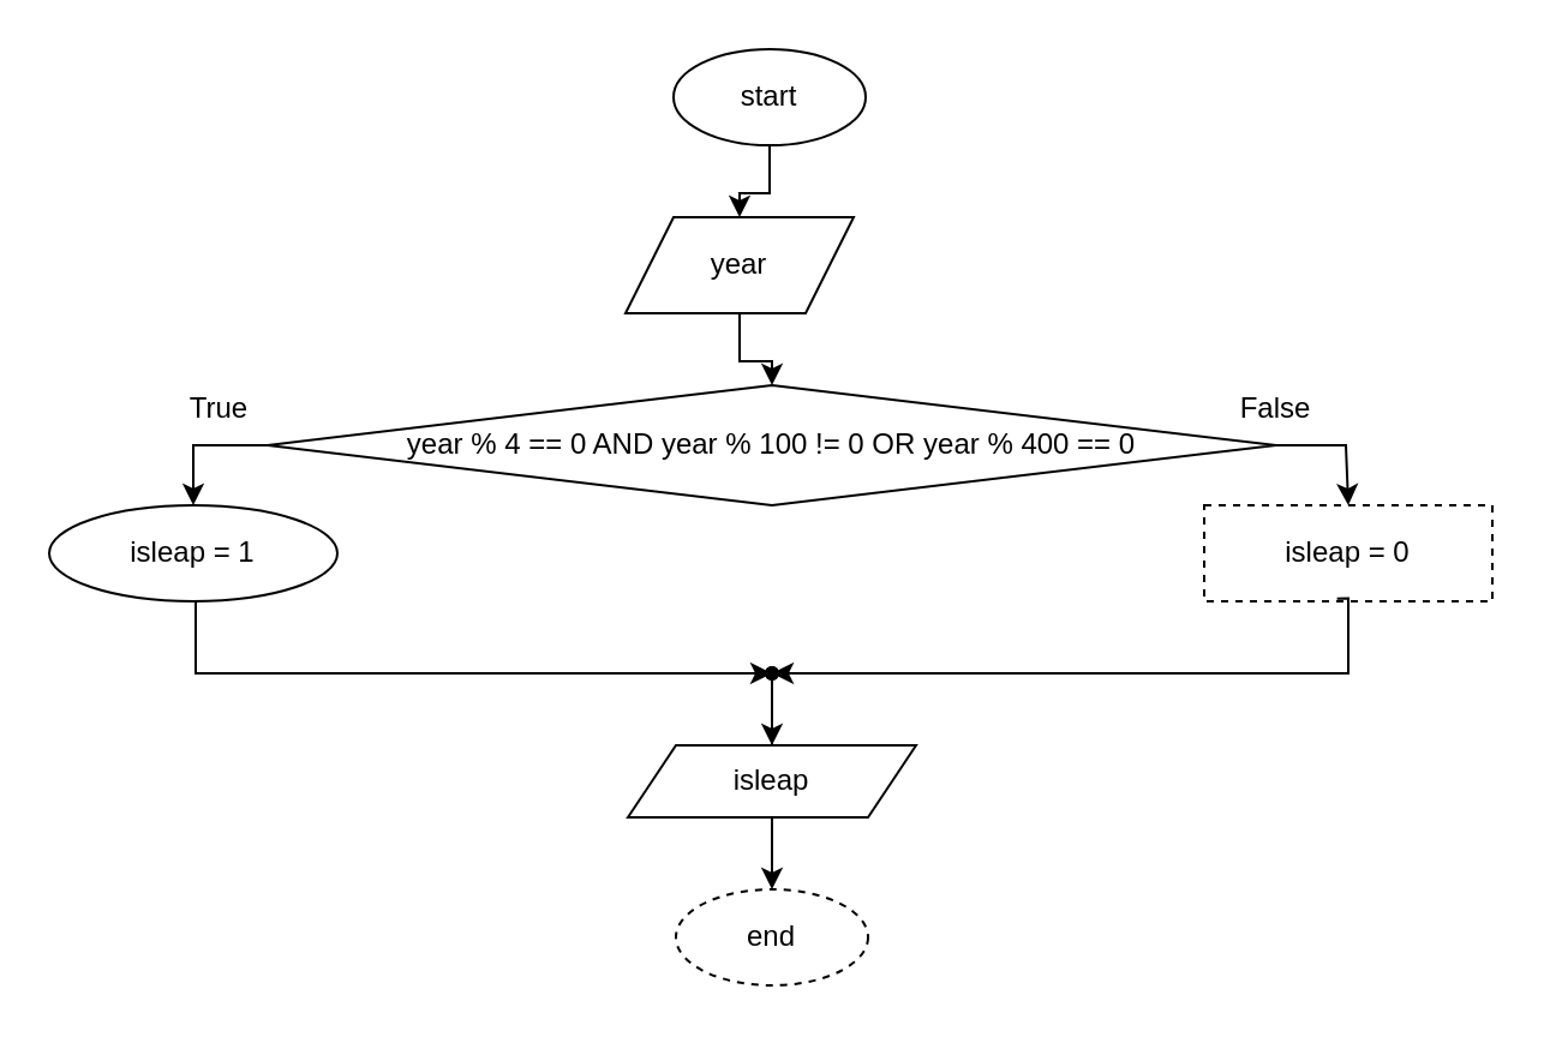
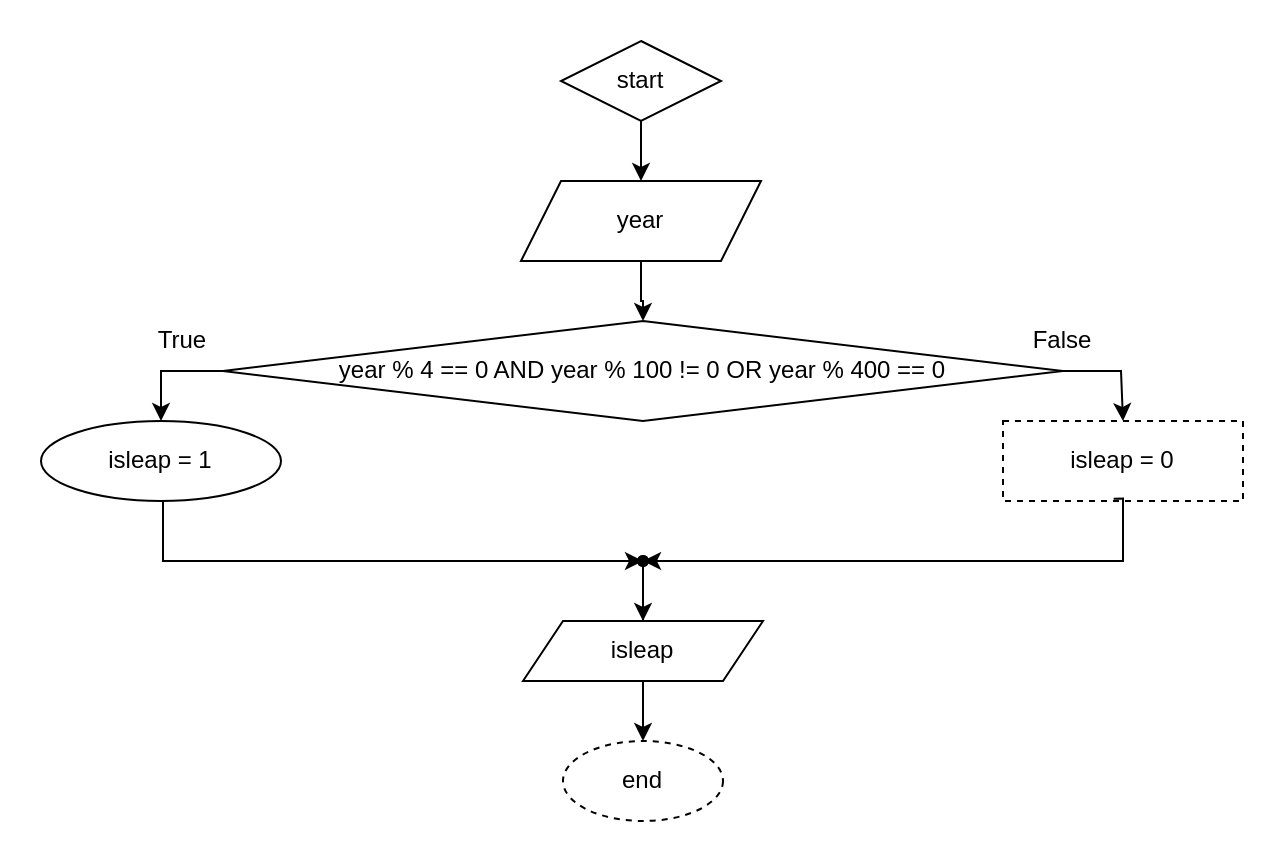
  <mxCell id="0" />
  <mxCell id="1" parent="0" />
  <mxCell id="2" value="" style="edgeStyle=orthogonalEdgeStyle;rounded=0;orthogonalLoop=1;jettySize=auto;html=1;" edge="1" parent="1" source="3" target="7"><mxGeometry relative="1" as="geometry" /></mxCell>
- <mxCell id="3" value="start" style="ellipse;whiteSpace=wrap;html=1;" vertex="1" parent="1"><mxGeometry x="280" y="20" width="80" height="40" as="geometry" /></mxCell>
+ <mxCell id="3" value="start" style="rhombus;whiteSpace=wrap;html=1;" vertex="1" parent="1"><mxGeometry x="280" y="20" width="80" height="40" as="geometry" /></mxCell>
  <mxCell id="4" value="" style="edgeStyle=orthogonalEdgeStyle;rounded=0;orthogonalLoop=1;jettySize=auto;html=1;" edge="1" parent="1" source="5" target="18"><mxGeometry relative="1" as="geometry"><Array as="points"><mxPoint x="81" y="280" /></Array></mxGeometry></mxCell>
  <mxCell id="5" value="isleap = 1" style="ellipse;whiteSpace=wrap;html=1;" vertex="1" parent="1"><mxGeometry x="20" y="210" width="120" height="40" as="geometry" /></mxCell>
  <mxCell id="6" value="" style="edgeStyle=orthogonalEdgeStyle;rounded=0;orthogonalLoop=1;jettySize=auto;html=1;" edge="1" parent="1" source="7" target="9"><mxGeometry relative="1" as="geometry" /></mxCell>
- <mxCell id="7" value="year" style="shape=parallelogram;perimeter=parallelogramPerimeter;whiteSpace=wrap;html=1;fixedSize=1;" vertex="1" parent="1"><mxGeometry x="260" y="90" width="95" height="40" as="geometry" /></mxCell>
+ <mxCell id="7" value="year" style="shape=parallelogram;perimeter=parallelogramPerimeter;whiteSpace=wrap;html=1;fixedSize=1;" vertex="1" parent="1"><mxGeometry x="260" y="90" width="120" height="40" as="geometry" /></mxCell>
  <mxCell id="8" value="" style="edgeStyle=orthogonalEdgeStyle;rounded=0;orthogonalLoop=1;jettySize=auto;html=1;" edge="1" parent="1" source="9" target="5"><mxGeometry relative="1" as="geometry"><Array as="points"><mxPoint x="80" y="185" /></Array></mxGeometry></mxCell>
  <mxCell id="9" value="year % 4 == 0 AND year % 100 != 0 OR year % 400 == 0" style="rhombus;whiteSpace=wrap;html=1;" vertex="1" parent="1"><mxGeometry x="111" y="160" width="420" height="50" as="geometry" /></mxCell>
  <mxCell id="10" value="" style="endArrow=classic;html=1;rounded=0;exitX=1;exitY=0.5;exitDx=0;exitDy=0;entryX=0.5;entryY=0;entryDx=0;entryDy=0;" edge="1" parent="1" source="9" target="16"><mxGeometry width="50" height="50" relative="1" as="geometry"><mxPoint x="300" y="480" as="sourcePoint" /><mxPoint x="560" y="205" as="targetPoint" /><Array as="points"><mxPoint x="560" y="185" /></Array></mxGeometry></mxCell>
  <mxCell id="11" value="" style="endArrow=classic;html=1;rounded=0;exitDx=0;exitDy=0;" edge="1" parent="1"><mxGeometry width="50" height="50" relative="1" as="geometry"><mxPoint x="570" y="320" as="sourcePoint" /><mxPoint x="570" y="320" as="targetPoint" /><Array as="points" /></mxGeometry></mxCell>
  <mxCell id="12" value="" style="edgeStyle=orthogonalEdgeStyle;rounded=0;orthogonalLoop=1;jettySize=auto;html=1;" edge="1" parent="1" source="13" target="21"><mxGeometry relative="1" as="geometry" /></mxCell>
  <mxCell id="13" value="isleap" style="shape=parallelogram;perimeter=parallelogramPerimeter;whiteSpace=wrap;html=1;fixedSize=1;" vertex="1" parent="1"><mxGeometry x="261" y="310" width="120" height="30" as="geometry" /></mxCell>
  <mxCell id="14" value="True" style="text;html=1;align=center;verticalAlign=middle;whiteSpace=wrap;rounded=0;" vertex="1" parent="1"><mxGeometry x="61" y="160" width="60" height="20" as="geometry" /></mxCell>
  <mxCell id="15" value="False" style="text;html=1;align=center;verticalAlign=middle;whiteSpace=wrap;rounded=0;" vertex="1" parent="1"><mxGeometry x="501" y="160" width="60" height="20" as="geometry" /></mxCell>
  <mxCell id="16" value="isleap = 0" style="rounded=0;whiteSpace=wrap;html=1;dashed=1;" vertex="1" parent="1"><mxGeometry x="501" y="210" width="120" height="40" as="geometry" /></mxCell>
  <mxCell id="17" value="" style="edgeStyle=orthogonalEdgeStyle;rounded=0;orthogonalLoop=1;jettySize=auto;html=1;exitX=0.461;exitY=0.971;exitDx=0;exitDy=0;exitPerimeter=0;" edge="1" parent="1" source="16" target="20"><mxGeometry relative="1" as="geometry"><mxPoint x="570" y="320" as="sourcePoint" /><Array as="points"><mxPoint x="561" y="249" /><mxPoint x="561" y="280" /></Array></mxGeometry></mxCell>
  <mxCell id="18" value="" style="shape=waypoint;sketch=0;size=6;pointerEvents=1;points=[];fillColor=default;resizable=0;rotatable=0;perimeter=centerPerimeter;snapToPoint=1;rounded=0;" vertex="1" parent="1"><mxGeometry x="311" y="270" width="20" height="20" as="geometry" /></mxCell>
  <mxCell id="19" value="" style="edgeStyle=orthogonalEdgeStyle;rounded=0;orthogonalLoop=1;jettySize=auto;html=1;" edge="1" parent="1" source="20" target="13"><mxGeometry relative="1" as="geometry" /></mxCell>
  <mxCell id="20" value="" style="shape=waypoint;sketch=0;size=6;pointerEvents=1;points=[];fillColor=default;resizable=0;rotatable=0;perimeter=centerPerimeter;snapToPoint=1;rounded=0;" vertex="1" parent="1"><mxGeometry x="311" y="270" width="20" height="20" as="geometry" /></mxCell>
  <mxCell id="21" value="end" style="ellipse;whiteSpace=wrap;html=1;dashed=1;" vertex="1" parent="1"><mxGeometry x="281" y="370" width="80" height="40" as="geometry" /></mxCell>
